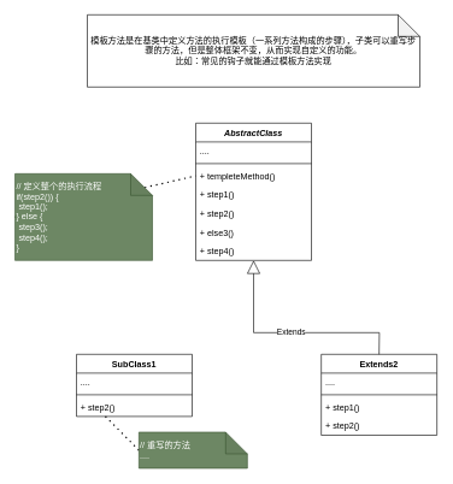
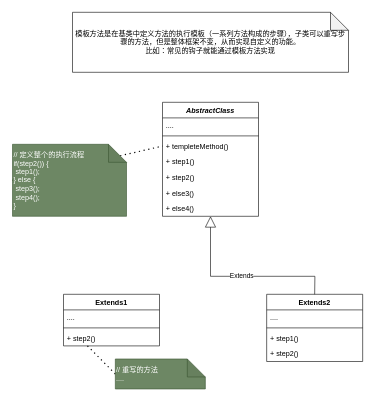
  <mxCell id="0" />
  <mxCell id="1" parent="0" />
  <mxCell id="2" value="模板方法是在基类中定义方法的执行模板（一系列方法构成的步骤），子类可以重写步骤的方法，但是整体框架不变，从而实现自定义的功能。&lt;br&gt;比如：常见的钩子就能通过模板方法实现" style="shape=note;whiteSpace=wrap;html=1;backgroundOutline=1;darkOpacity=0.05;" vertex="1" parent="1"><mxGeometry x="120" y="20" width="460" height="100" as="geometry" /></mxCell>
- <mxCell id="3" value="SubClass1" style="swimlane;fontStyle=1;align=center;verticalAlign=top;childLayout=stackLayout;horizontal=1;startSize=26;horizontalStack=0;resizeParent=1;resizeParentMax=0;resizeLast=0;collapsible=1;marginBottom=0;" vertex="1" parent="1"><mxGeometry x="105" y="490" width="160" height="86" as="geometry" /></mxCell>
+ <mxCell id="3" value="Extends1" style="swimlane;fontStyle=1;align=center;verticalAlign=top;childLayout=stackLayout;horizontal=1;startSize=26;horizontalStack=0;resizeParent=1;resizeParentMax=0;resizeLast=0;collapsible=1;marginBottom=0;" vertex="1" parent="1"><mxGeometry x="105" y="490" width="160" height="86" as="geometry" /></mxCell>
  <mxCell id="4" value="...." style="text;strokeColor=none;fillColor=none;align=left;verticalAlign=top;spacingLeft=4;spacingRight=4;overflow=hidden;rotatable=0;points=[[0,0.5],[1,0.5]];portConstraint=eastwest;" vertex="1" parent="3"><mxGeometry y="26" width="160" height="26" as="geometry" /></mxCell>
  <mxCell id="5" value="" style="line;strokeWidth=1;fillColor=none;align=left;verticalAlign=middle;spacingTop=-1;spacingLeft=3;spacingRight=3;rotatable=0;labelPosition=right;points=[];portConstraint=eastwest;strokeColor=inherit;" vertex="1" parent="3"><mxGeometry y="52" width="160" height="8" as="geometry" /></mxCell>
  <mxCell id="6" value="+ step2()" style="text;strokeColor=none;fillColor=none;align=left;verticalAlign=top;spacingLeft=4;spacingRight=4;overflow=hidden;rotatable=0;points=[[0,0.5],[1,0.5]];portConstraint=eastwest;" vertex="1" parent="3"><mxGeometry y="60" width="160" height="26" as="geometry" /></mxCell>
  <mxCell id="7" value="AbstractClass" style="swimlane;fontStyle=3;align=center;verticalAlign=top;childLayout=stackLayout;horizontal=1;startSize=26;horizontalStack=0;resizeParent=1;resizeParentMax=0;resizeLast=0;collapsible=1;marginBottom=0;" vertex="1" parent="1"><mxGeometry x="270" y="170" width="160" height="190" as="geometry" /></mxCell>
  <mxCell id="8" value="...." style="text;strokeColor=none;fillColor=none;align=left;verticalAlign=top;spacingLeft=4;spacingRight=4;overflow=hidden;rotatable=0;points=[[0,0.5],[1,0.5]];portConstraint=eastwest;" vertex="1" parent="7"><mxGeometry y="26" width="160" height="26" as="geometry" /></mxCell>
  <mxCell id="9" value="" style="line;strokeWidth=1;fillColor=none;align=left;verticalAlign=middle;spacingTop=-1;spacingLeft=3;spacingRight=3;rotatable=0;labelPosition=right;points=[];portConstraint=eastwest;strokeColor=inherit;" vertex="1" parent="7"><mxGeometry y="52" width="160" height="8" as="geometry" /></mxCell>
  <mxCell id="10" value="+ templeteMethod()" style="text;strokeColor=none;fillColor=none;align=left;verticalAlign=top;spacingLeft=4;spacingRight=4;overflow=hidden;rotatable=0;points=[[0,0.5],[1,0.5]];portConstraint=eastwest;" vertex="1" parent="7"><mxGeometry y="60" width="160" height="26" as="geometry" /></mxCell>
  <mxCell id="11" value="+ step1()" style="text;strokeColor=none;fillColor=none;align=left;verticalAlign=top;spacingLeft=4;spacingRight=4;overflow=hidden;rotatable=0;points=[[0,0.5],[1,0.5]];portConstraint=eastwest;fontStyle=0" vertex="1" parent="7"><mxGeometry y="86" width="160" height="26" as="geometry" /></mxCell>
  <mxCell id="12" value="+ step2()" style="text;strokeColor=none;fillColor=none;align=left;verticalAlign=top;spacingLeft=4;spacingRight=4;overflow=hidden;rotatable=0;points=[[0,0.5],[1,0.5]];portConstraint=eastwest;fontStyle=0" vertex="1" parent="7"><mxGeometry y="112" width="160" height="26" as="geometry" /></mxCell>
  <mxCell id="13" value="+ else3()" style="text;strokeColor=none;fillColor=none;align=left;verticalAlign=top;spacingLeft=4;spacingRight=4;overflow=hidden;rotatable=0;points=[[0,0.5],[1,0.5]];portConstraint=eastwest;fontStyle=0" vertex="1" parent="7"><mxGeometry y="138" width="160" height="26" as="geometry" /></mxCell>
- <mxCell id="14" value="+ step4()" style="text;strokeColor=none;fillColor=none;align=left;verticalAlign=top;spacingLeft=4;spacingRight=4;overflow=hidden;rotatable=0;points=[[0,0.5],[1,0.5]];portConstraint=eastwest;fontStyle=0" vertex="1" parent="7"><mxGeometry y="164" width="160" height="26" as="geometry" /></mxCell>
+ <mxCell id="14" value="+ else4()" style="text;strokeColor=none;fillColor=none;align=left;verticalAlign=top;spacingLeft=4;spacingRight=4;overflow=hidden;rotatable=0;points=[[0,0.5],[1,0.5]];portConstraint=eastwest;fontStyle=0" vertex="1" parent="7"><mxGeometry y="164" width="160" height="26" as="geometry" /></mxCell>
  <mxCell id="15" value="" style="endArrow=none;dashed=1;html=1;dashPattern=1 3;strokeWidth=2;rounded=0;entryX=0.21;entryY=1.085;entryDx=0;entryDy=0;entryPerimeter=0;exitX=0;exitY=0.5;exitDx=0;exitDy=0;exitPerimeter=0;" edge="1" parent="1" source="16"><mxGeometry width="50" height="50" relative="1" as="geometry"><mxPoint x="181.4" y="617.79" as="sourcePoint" /><mxPoint x="145" y="576" as="targetPoint" /></mxGeometry></mxCell>
  <mxCell id="16" value="&lt;div&gt;&lt;span style=&quot;background-color: initial;&quot;&gt;// 重写的方法&lt;/span&gt;&lt;/div&gt;&lt;div&gt;&lt;span style=&quot;background-color: initial;&quot;&gt;....&lt;/span&gt;&lt;/div&gt;" style="shape=note;whiteSpace=wrap;html=1;backgroundOutline=1;darkOpacity=0.05;align=left;fillColor=#6d8764;fontColor=#ffffff;strokeColor=#3A5431;" vertex="1" parent="1"><mxGeometry x="191.4" y="597.79" width="150" height="50" as="geometry" /></mxCell>
  <mxCell id="17" value="" style="endArrow=none;dashed=1;html=1;dashPattern=1 3;strokeWidth=2;rounded=0;entryX=0;entryY=0.5;entryDx=0;entryDy=0;exitX=0;exitY=0.5;exitDx=0;exitDy=0;exitPerimeter=0;" edge="1" source="18" parent="1" target="10"><mxGeometry width="50" height="50" relative="1" as="geometry"><mxPoint x="86.4" y="379.58" as="sourcePoint" /><mxPoint x="50" y="337.79" as="targetPoint" /></mxGeometry></mxCell>
  <mxCell id="18" value="&lt;div&gt;&lt;span style=&quot;background-color: initial;&quot;&gt;// 定义整个的执行流程&lt;/span&gt;&lt;/div&gt;&lt;div&gt;if(step2()) {&lt;/div&gt;&lt;div&gt;&lt;span style=&quot;white-space: pre;&quot;&gt; &lt;/span&gt;step1();&lt;br&gt;&lt;/div&gt;&lt;div&gt;} else {&lt;/div&gt;&lt;div&gt;&lt;span style=&quot;white-space: pre;&quot;&gt; &lt;/span&gt;step3();&lt;br&gt;&lt;/div&gt;&lt;div&gt;&lt;span style=&quot;white-space: pre;&quot;&gt; &lt;/span&gt;step4();&lt;br&gt;&lt;/div&gt;&lt;div&gt;}&lt;/div&gt;" style="shape=note;whiteSpace=wrap;html=1;backgroundOutline=1;darkOpacity=0.05;align=left;fillColor=#6d8764;fontColor=#ffffff;strokeColor=#3A5431;" vertex="1" parent="1"><mxGeometry x="20" y="240" width="190" height="120" as="geometry" /></mxCell>
  <mxCell id="19" value="Extends2" style="swimlane;fontStyle=1;align=center;verticalAlign=top;childLayout=stackLayout;horizontal=1;startSize=26;horizontalStack=0;resizeParent=1;resizeParentMax=0;resizeLast=0;collapsible=1;marginBottom=0;" vertex="1" parent="1"><mxGeometry x="443.6" y="490" width="160" height="112" as="geometry" /></mxCell>
  <mxCell id="20" value="...." style="text;strokeColor=none;fillColor=none;align=left;verticalAlign=top;spacingLeft=4;spacingRight=4;overflow=hidden;rotatable=0;points=[[0,0.5],[1,0.5]];portConstraint=eastwest;" vertex="1" parent="19"><mxGeometry y="26" width="160" height="26" as="geometry" /></mxCell>
  <mxCell id="21" value="" style="line;strokeWidth=1;fillColor=none;align=left;verticalAlign=middle;spacingTop=-1;spacingLeft=3;spacingRight=3;rotatable=0;labelPosition=right;points=[];portConstraint=eastwest;strokeColor=inherit;" vertex="1" parent="19"><mxGeometry y="52" width="160" height="8" as="geometry" /></mxCell>
  <mxCell id="22" value="+ step1()" style="text;strokeColor=none;fillColor=none;align=left;verticalAlign=top;spacingLeft=4;spacingRight=4;overflow=hidden;rotatable=0;points=[[0,0.5],[1,0.5]];portConstraint=eastwest;" vertex="1" parent="19"><mxGeometry y="60" width="160" height="26" as="geometry" /></mxCell>
  <mxCell id="23" value="+ step2()" style="text;strokeColor=none;fillColor=none;align=left;verticalAlign=top;spacingLeft=4;spacingRight=4;overflow=hidden;rotatable=0;points=[[0,0.5],[1,0.5]];portConstraint=eastwest;" vertex="1" parent="19"><mxGeometry y="86" width="160" height="26" as="geometry" /></mxCell>
  <mxCell id="24" value="Extends" style="endArrow=block;endSize=16;endFill=0;html=1;rounded=0;exitX=0.5;exitY=0;exitDx=0;exitDy=0;" edge="1" parent="1" source="19"><mxGeometry width="160" relative="1" as="geometry"><mxPoint x="170" y="500" as="sourcePoint" /><mxPoint x="350" y="360" as="targetPoint" /><Array as="points"><mxPoint x="524" y="460" /><mxPoint x="350" y="460" /></Array></mxGeometry></mxCell>
